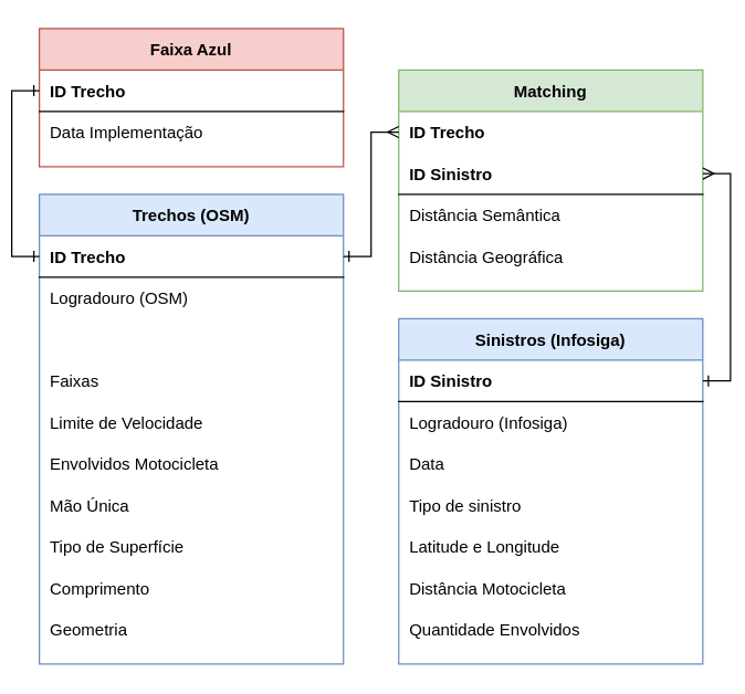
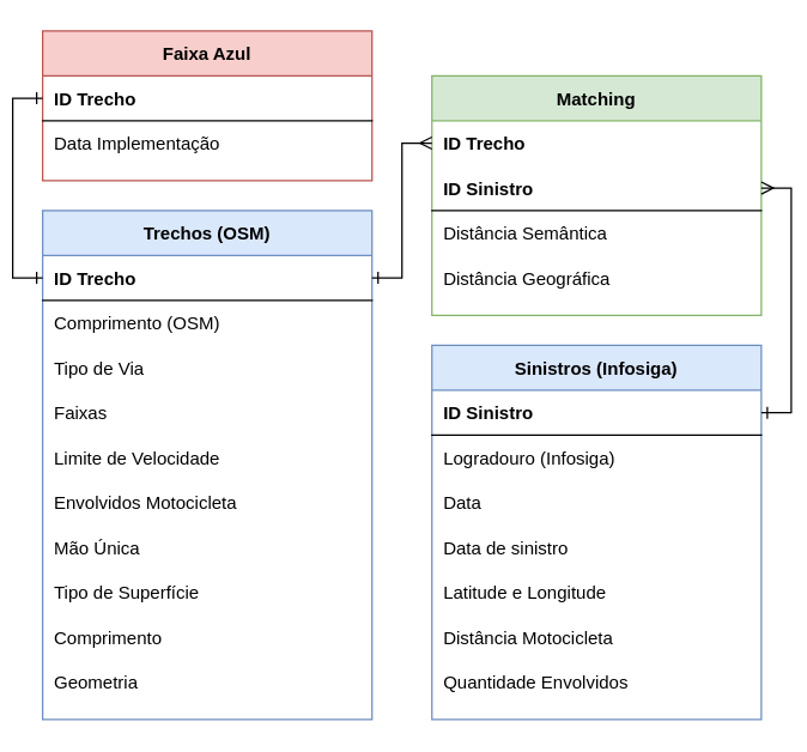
  <mxCell id="0" />
  <mxCell id="1" parent="0" />
  <mxCell id="2" value="Sinistros (Infosiga)" style="shape=table;startSize=30;container=1;collapsible=1;childLayout=tableLayout;fixedRows=1;rowLines=0;fontStyle=1;align=center;resizeLast=1;fillColor=#dae8fc;strokeColor=#6c8ebf;" parent="1" vertex="1"><mxGeometry x="280" y="230" width="220" height="250" as="geometry" /></mxCell>
  <mxCell id="3" value="" style="shape=partialRectangle;collapsible=0;dropTarget=0;pointerEvents=0;fillColor=none;points=[[0,0.5],[1,0.5]];portConstraint=eastwest;top=0;left=0;right=0;bottom=1;" parent="2" vertex="1"><mxGeometry y="30" width="220" height="30" as="geometry" /></mxCell>
  <mxCell id="4" value="ID Sinistro" style="shape=partialRectangle;overflow=hidden;connectable=0;fillColor=none;top=0;left=0;bottom=0;right=0;align=left;spacingLeft=6;fontStyle=1;" parent="3" vertex="1"><mxGeometry width="220" height="30" as="geometry"><mxRectangle width="220" height="30" as="alternateBounds" /></mxGeometry></mxCell>
  <mxCell id="5" value="" style="shape=partialRectangle;collapsible=0;dropTarget=0;pointerEvents=0;fillColor=none;points=[[0,0.5],[1,0.5]];portConstraint=eastwest;top=0;left=0;right=0;bottom=0;" parent="2" vertex="1"><mxGeometry y="60" width="220" height="30" as="geometry" /></mxCell>
  <mxCell id="6" value="Logradouro (Infosiga)" style="shape=partialRectangle;overflow=hidden;connectable=0;fillColor=none;top=0;left=0;bottom=0;right=0;align=left;spacingLeft=6;" parent="5" vertex="1"><mxGeometry width="220" height="30" as="geometry"><mxRectangle width="220" height="30" as="alternateBounds" /></mxGeometry></mxCell>
  <mxCell id="7" value="" style="shape=partialRectangle;collapsible=0;dropTarget=0;pointerEvents=0;fillColor=none;points=[[0,0.5],[1,0.5]];portConstraint=eastwest;top=0;left=0;right=0;bottom=0;" parent="2" vertex="1"><mxGeometry y="90" width="220" height="30" as="geometry" /></mxCell>
  <mxCell id="8" value="Data" style="shape=partialRectangle;overflow=hidden;connectable=0;fillColor=none;top=0;left=0;bottom=0;right=0;align=left;spacingLeft=6;" parent="7" vertex="1"><mxGeometry width="220" height="30" as="geometry"><mxRectangle width="220" height="30" as="alternateBounds" /></mxGeometry></mxCell>
  <mxCell id="9" value="" style="shape=partialRectangle;collapsible=0;dropTarget=0;pointerEvents=0;fillColor=none;points=[[0,0.5],[1,0.5]];portConstraint=eastwest;top=0;left=0;right=0;bottom=0;" parent="2" vertex="1"><mxGeometry y="120" width="220" height="30" as="geometry" /></mxCell>
- <mxCell id="10" value="Tipo de sinistro" style="shape=partialRectangle;overflow=hidden;connectable=0;fillColor=none;top=0;left=0;bottom=0;right=0;align=left;spacingLeft=6;" parent="9" vertex="1"><mxGeometry width="220" height="30" as="geometry"><mxRectangle width="220" height="30" as="alternateBounds" /></mxGeometry></mxCell>
+ <mxCell id="10" value="Data de sinistro" style="shape=partialRectangle;overflow=hidden;connectable=0;fillColor=none;top=0;left=0;bottom=0;right=0;align=left;spacingLeft=6;" parent="9" vertex="1"><mxGeometry width="220" height="30" as="geometry"><mxRectangle width="220" height="30" as="alternateBounds" /></mxGeometry></mxCell>
  <mxCell id="11" value="" style="shape=partialRectangle;collapsible=0;dropTarget=0;pointerEvents=0;fillColor=none;points=[[0,0.5],[1,0.5]];portConstraint=eastwest;top=0;left=0;right=0;bottom=0;" parent="2" vertex="1"><mxGeometry y="150" width="220" height="30" as="geometry" /></mxCell>
  <mxCell id="12" value="Latitude e Longitude" style="shape=partialRectangle;overflow=hidden;connectable=0;fillColor=none;top=0;left=0;bottom=0;right=0;align=left;spacingLeft=6;" parent="11" vertex="1"><mxGeometry width="220" height="30" as="geometry"><mxRectangle width="220" height="30" as="alternateBounds" /></mxGeometry></mxCell>
  <mxCell id="13" value="" style="shape=partialRectangle;collapsible=0;dropTarget=0;pointerEvents=0;fillColor=none;points=[[0,0.5],[1,0.5]];portConstraint=eastwest;top=0;left=0;right=0;bottom=0;" parent="2" vertex="1"><mxGeometry y="180" width="220" height="30" as="geometry" /></mxCell>
  <mxCell id="14" value="Distância Motocicleta" style="shape=partialRectangle;overflow=hidden;connectable=0;fillColor=none;top=0;left=0;bottom=0;right=0;align=left;spacingLeft=6;" parent="13" vertex="1"><mxGeometry width="220" height="30" as="geometry"><mxRectangle width="220" height="30" as="alternateBounds" /></mxGeometry></mxCell>
  <mxCell id="15" value="" style="shape=partialRectangle;collapsible=0;dropTarget=0;pointerEvents=0;fillColor=none;points=[[0,0.5],[1,0.5]];portConstraint=eastwest;top=0;left=0;right=0;bottom=0;" parent="2" vertex="1"><mxGeometry y="210" width="220" height="30" as="geometry" /></mxCell>
  <mxCell id="16" value="Quantidade Envolvidos" style="shape=partialRectangle;overflow=hidden;connectable=0;fillColor=none;top=0;left=0;bottom=0;right=0;align=left;spacingLeft=6;" parent="15" vertex="1"><mxGeometry width="220" height="30" as="geometry"><mxRectangle width="220" height="30" as="alternateBounds" /></mxGeometry></mxCell>
  <mxCell id="17" value="Trechos (OSM)" style="shape=table;startSize=30;container=1;collapsible=1;childLayout=tableLayout;fixedRows=1;rowLines=0;fontStyle=1;align=center;resizeLast=1;fillColor=#dae8fc;strokeColor=#6c8ebf;" parent="1" vertex="1"><mxGeometry x="20" y="140" width="220" height="340" as="geometry" /></mxCell>
  <mxCell id="18" value="" style="shape=partialRectangle;collapsible=0;dropTarget=0;pointerEvents=0;fillColor=none;points=[[0,0.5],[1,0.5]];portConstraint=eastwest;top=0;left=0;right=0;bottom=1;" parent="17" vertex="1"><mxGeometry y="30" width="220" height="30" as="geometry" /></mxCell>
  <mxCell id="19" value="ID Trecho" style="shape=partialRectangle;overflow=hidden;connectable=0;fillColor=none;top=0;left=0;bottom=0;right=0;align=left;spacingLeft=6;fontStyle=1;" parent="18" vertex="1"><mxGeometry width="220" height="30" as="geometry"><mxRectangle width="220" height="30" as="alternateBounds" /></mxGeometry></mxCell>
  <mxCell id="20" value="" style="shape=partialRectangle;collapsible=0;dropTarget=0;pointerEvents=0;fillColor=none;points=[[0,0.5],[1,0.5]];portConstraint=eastwest;top=0;left=0;right=0;bottom=0;" parent="17" vertex="1"><mxGeometry y="60" width="220" height="30" as="geometry" /></mxCell>
- <mxCell id="21" value="Logradouro (OSM)" style="shape=partialRectangle;overflow=hidden;connectable=0;fillColor=none;top=0;left=0;bottom=0;right=0;align=left;spacingLeft=6;" parent="20" vertex="1"><mxGeometry width="220" height="30" as="geometry"><mxRectangle width="220" height="30" as="alternateBounds" /></mxGeometry></mxCell>
+ <mxCell id="21" value="Comprimento (OSM)" style="shape=partialRectangle;overflow=hidden;connectable=0;fillColor=none;top=0;left=0;bottom=0;right=0;align=left;spacingLeft=6;" parent="20" vertex="1"><mxGeometry width="220" height="30" as="geometry"><mxRectangle width="220" height="30" as="alternateBounds" /></mxGeometry></mxCell>
  <mxCell id="22" value="" style="shape=partialRectangle;collapsible=0;dropTarget=0;pointerEvents=0;fillColor=none;points=[[0,0.5],[1,0.5]];portConstraint=eastwest;top=0;left=0;right=0;bottom=0;" parent="17" vertex="1"><mxGeometry y="90" width="220" height="30" as="geometry" /></mxCell>
+ <mxCell id="23" value="Tipo de Via" style="shape=partialRectangle;overflow=hidden;connectable=0;fillColor=none;top=0;left=0;bottom=0;right=0;align=left;spacingLeft=6;" parent="22" vertex="1"><mxGeometry width="220" height="30" as="geometry"><mxRectangle width="220" height="30" as="alternateBounds" /></mxGeometry></mxCell>
  <mxCell id="24" value="" style="shape=partialRectangle;collapsible=0;dropTarget=0;pointerEvents=0;fillColor=none;points=[[0,0.5],[1,0.5]];portConstraint=eastwest;top=0;left=0;right=0;bottom=0;" parent="17" vertex="1"><mxGeometry y="120" width="220" height="30" as="geometry" /></mxCell>
  <mxCell id="25" value="Faixas" style="shape=partialRectangle;overflow=hidden;connectable=0;fillColor=none;top=0;left=0;bottom=0;right=0;align=left;spacingLeft=6;" parent="24" vertex="1"><mxGeometry width="220" height="30" as="geometry"><mxRectangle width="220" height="30" as="alternateBounds" /></mxGeometry></mxCell>
  <mxCell id="26" value="" style="shape=partialRectangle;collapsible=0;dropTarget=0;pointerEvents=0;fillColor=none;points=[[0,0.5],[1,0.5]];portConstraint=eastwest;top=0;left=0;right=0;bottom=0;" parent="17" vertex="1"><mxGeometry y="150" width="220" height="30" as="geometry" /></mxCell>
  <mxCell id="27" value="Limite de Velocidade" style="shape=partialRectangle;overflow=hidden;connectable=0;fillColor=none;top=0;left=0;bottom=0;right=0;align=left;spacingLeft=6;" parent="26" vertex="1"><mxGeometry width="220" height="30" as="geometry"><mxRectangle width="220" height="30" as="alternateBounds" /></mxGeometry></mxCell>
  <mxCell id="28" value="" style="shape=partialRectangle;collapsible=0;dropTarget=0;pointerEvents=0;fillColor=none;points=[[0,0.5],[1,0.5]];portConstraint=eastwest;top=0;left=0;right=0;bottom=0;" parent="17" vertex="1"><mxGeometry y="180" width="220" height="30" as="geometry" /></mxCell>
  <mxCell id="29" value="Envolvidos Motocicleta" style="shape=partialRectangle;overflow=hidden;connectable=0;fillColor=none;top=0;left=0;bottom=0;right=0;align=left;spacingLeft=6;" parent="28" vertex="1"><mxGeometry width="220" height="30" as="geometry"><mxRectangle width="220" height="30" as="alternateBounds" /></mxGeometry></mxCell>
  <mxCell id="30" value="" style="shape=partialRectangle;collapsible=0;dropTarget=0;pointerEvents=0;fillColor=none;points=[[0,0.5],[1,0.5]];portConstraint=eastwest;top=0;left=0;right=0;bottom=0;" parent="17" vertex="1"><mxGeometry y="210" width="220" height="30" as="geometry" /></mxCell>
  <mxCell id="31" value="Mão Única" style="shape=partialRectangle;overflow=hidden;connectable=0;fillColor=none;top=0;left=0;bottom=0;right=0;align=left;spacingLeft=6;" parent="30" vertex="1"><mxGeometry width="220" height="30" as="geometry"><mxRectangle width="220" height="30" as="alternateBounds" /></mxGeometry></mxCell>
  <mxCell id="32" value="" style="shape=partialRectangle;collapsible=0;dropTarget=0;pointerEvents=0;fillColor=none;points=[[0,0.5],[1,0.5]];portConstraint=eastwest;top=0;left=0;right=0;bottom=0;" parent="17" vertex="1"><mxGeometry y="240" width="220" height="30" as="geometry" /></mxCell>
  <mxCell id="33" value="Tipo de Superfície" style="shape=partialRectangle;overflow=hidden;connectable=0;fillColor=none;top=0;left=0;bottom=0;right=0;align=left;spacingLeft=6;" parent="32" vertex="1"><mxGeometry width="220" height="30" as="geometry"><mxRectangle width="220" height="30" as="alternateBounds" /></mxGeometry></mxCell>
  <mxCell id="34" value="" style="shape=partialRectangle;collapsible=0;dropTarget=0;pointerEvents=0;fillColor=none;points=[[0,0.5],[1,0.5]];portConstraint=eastwest;top=0;left=0;right=0;bottom=0;" parent="17" vertex="1"><mxGeometry y="270" width="220" height="30" as="geometry" /></mxCell>
  <mxCell id="35" value="Comprimento" style="shape=partialRectangle;overflow=hidden;connectable=0;fillColor=none;top=0;left=0;bottom=0;right=0;align=left;spacingLeft=6;" parent="34" vertex="1"><mxGeometry width="220" height="30" as="geometry"><mxRectangle width="220" height="30" as="alternateBounds" /></mxGeometry></mxCell>
  <mxCell id="36" value="" style="shape=partialRectangle;collapsible=0;dropTarget=0;pointerEvents=0;fillColor=none;points=[[0,0.5],[1,0.5]];portConstraint=eastwest;top=0;left=0;right=0;bottom=0;" parent="17" vertex="1"><mxGeometry y="300" width="220" height="30" as="geometry" /></mxCell>
  <mxCell id="37" value="Geometria" style="shape=partialRectangle;overflow=hidden;connectable=0;fillColor=none;top=0;left=0;bottom=0;right=0;align=left;spacingLeft=6;" parent="36" vertex="1"><mxGeometry width="220" height="30" as="geometry"><mxRectangle width="220" height="30" as="alternateBounds" /></mxGeometry></mxCell>
  <mxCell id="38" value="Faixa Azul" style="shape=table;startSize=30;container=1;collapsible=1;childLayout=tableLayout;fixedRows=1;rowLines=0;fontStyle=1;align=center;resizeLast=1;fillColor=#f8cecc;strokeColor=#b85450;" parent="1" vertex="1"><mxGeometry x="20" y="20" width="220" height="100" as="geometry" /></mxCell>
  <mxCell id="39" value="" style="shape=partialRectangle;collapsible=0;dropTarget=0;pointerEvents=0;fillColor=none;points=[[0,0.5],[1,0.5]];portConstraint=eastwest;top=0;left=0;right=0;bottom=1;" parent="38" vertex="1"><mxGeometry y="30" width="220" height="30" as="geometry" /></mxCell>
  <mxCell id="40" value="ID Trecho" style="shape=partialRectangle;overflow=hidden;connectable=0;fillColor=none;top=0;left=0;bottom=0;right=0;align=left;spacingLeft=6;fontStyle=1;" parent="39" vertex="1"><mxGeometry width="220" height="30" as="geometry"><mxRectangle width="220" height="30" as="alternateBounds" /></mxGeometry></mxCell>
  <mxCell id="41" value="" style="shape=partialRectangle;collapsible=0;dropTarget=0;pointerEvents=0;fillColor=none;points=[[0,0.5],[1,0.5]];portConstraint=eastwest;top=0;left=0;right=0;bottom=0;" parent="38" vertex="1"><mxGeometry y="60" width="220" height="30" as="geometry" /></mxCell>
  <mxCell id="42" value="Data Implementação" style="shape=partialRectangle;overflow=hidden;connectable=0;fillColor=none;top=0;left=0;bottom=0;right=0;align=left;spacingLeft=6;" parent="41" vertex="1"><mxGeometry width="220" height="30" as="geometry"><mxRectangle width="220" height="30" as="alternateBounds" /></mxGeometry></mxCell>
  <mxCell id="43" value="Matching" style="shape=table;startSize=30;container=1;collapsible=1;childLayout=tableLayout;fixedRows=1;rowLines=0;fontStyle=1;align=center;resizeLast=1;fillColor=#d5e8d4;strokeColor=#82b366;" parent="1" vertex="1"><mxGeometry x="280" y="50" width="220" height="160" as="geometry" /></mxCell>
  <mxCell id="44" value="" style="shape=partialRectangle;collapsible=0;dropTarget=0;pointerEvents=0;fillColor=none;points=[[0,0.5],[1,0.5]];portConstraint=eastwest;top=0;left=0;right=0;bottom=0;" parent="43" vertex="1"><mxGeometry y="30" width="220" height="30" as="geometry" /></mxCell>
  <mxCell id="45" value="ID Trecho" style="shape=partialRectangle;overflow=hidden;connectable=0;fillColor=none;top=0;left=0;bottom=0;right=0;align=left;spacingLeft=6;fontStyle=1;" parent="44" vertex="1"><mxGeometry width="220" height="30" as="geometry"><mxRectangle width="220" height="30" as="alternateBounds" /></mxGeometry></mxCell>
  <mxCell id="46" value="" style="shape=partialRectangle;collapsible=0;dropTarget=0;pointerEvents=0;fillColor=none;points=[[0,0.5],[1,0.5]];portConstraint=eastwest;top=0;left=0;right=0;bottom=1;" parent="43" vertex="1"><mxGeometry y="60" width="220" height="30" as="geometry" /></mxCell>
  <mxCell id="47" value="ID Sinistro" style="shape=partialRectangle;overflow=hidden;connectable=0;fillColor=none;top=0;left=0;bottom=0;right=0;align=left;spacingLeft=6;fontStyle=1;" parent="46" vertex="1"><mxGeometry width="220" height="30" as="geometry"><mxRectangle width="220" height="30" as="alternateBounds" /></mxGeometry></mxCell>
  <mxCell id="48" value="" style="shape=partialRectangle;collapsible=0;dropTarget=0;pointerEvents=0;fillColor=none;points=[[0,0.5],[1,0.5]];portConstraint=eastwest;top=0;left=0;right=0;bottom=0;" parent="43" vertex="1"><mxGeometry y="90" width="220" height="30" as="geometry" /></mxCell>
  <mxCell id="49" value="Distância Semântica" style="shape=partialRectangle;overflow=hidden;connectable=0;fillColor=none;top=0;left=0;bottom=0;right=0;align=left;spacingLeft=6;" parent="48" vertex="1"><mxGeometry width="220" height="30" as="geometry"><mxRectangle width="220" height="30" as="alternateBounds" /></mxGeometry></mxCell>
  <mxCell id="50" style="shape=partialRectangle;collapsible=0;dropTarget=0;pointerEvents=0;fillColor=none;points=[[0,0.5],[1,0.5]];portConstraint=eastwest;top=0;left=0;right=0;bottom=0;" vertex="1" parent="43"><mxGeometry y="120" width="220" height="30" as="geometry" /></mxCell>
  <mxCell id="51" value="Distância Geográfica" style="shape=partialRectangle;overflow=hidden;connectable=0;fillColor=none;top=0;left=0;bottom=0;right=0;align=left;spacingLeft=6;" vertex="1" parent="50"><mxGeometry width="220" height="30" as="geometry"><mxRectangle width="220" height="30" as="alternateBounds" /></mxGeometry></mxCell>
  <mxCell id="52" style="edgeStyle=orthogonalEdgeStyle;rounded=0;orthogonalLoop=1;jettySize=auto;html=1;exitX=1;exitY=0.5;exitDx=0;exitDy=0;entryX=1;entryY=0.5;entryDx=0;entryDy=0;startArrow=ERmany;startFill=0;endArrow=ERone;endFill=0;" parent="1" source="46" target="3" edge="1"><mxGeometry relative="1" as="geometry"><mxPoint x="510" y="155" as="sourcePoint" /></mxGeometry></mxCell>
  <mxCell id="53" style="edgeStyle=orthogonalEdgeStyle;rounded=0;orthogonalLoop=1;jettySize=auto;html=1;exitX=0;exitY=0.5;exitDx=0;exitDy=0;entryX=1;entryY=0.5;entryDx=0;entryDy=0;endArrow=ERone;endFill=0;startArrow=ERmany;startFill=0;" parent="1" source="44" target="18" edge="1"><mxGeometry relative="1" as="geometry" /></mxCell>
  <mxCell id="54" style="edgeStyle=orthogonalEdgeStyle;rounded=0;orthogonalLoop=1;jettySize=auto;html=1;exitX=0;exitY=0.5;exitDx=0;exitDy=0;entryX=0;entryY=0.5;entryDx=0;entryDy=0;startArrow=ERone;startFill=0;endArrow=ERone;endFill=0;" parent="1" source="18" target="39" edge="1"><mxGeometry relative="1" as="geometry" /></mxCell>
